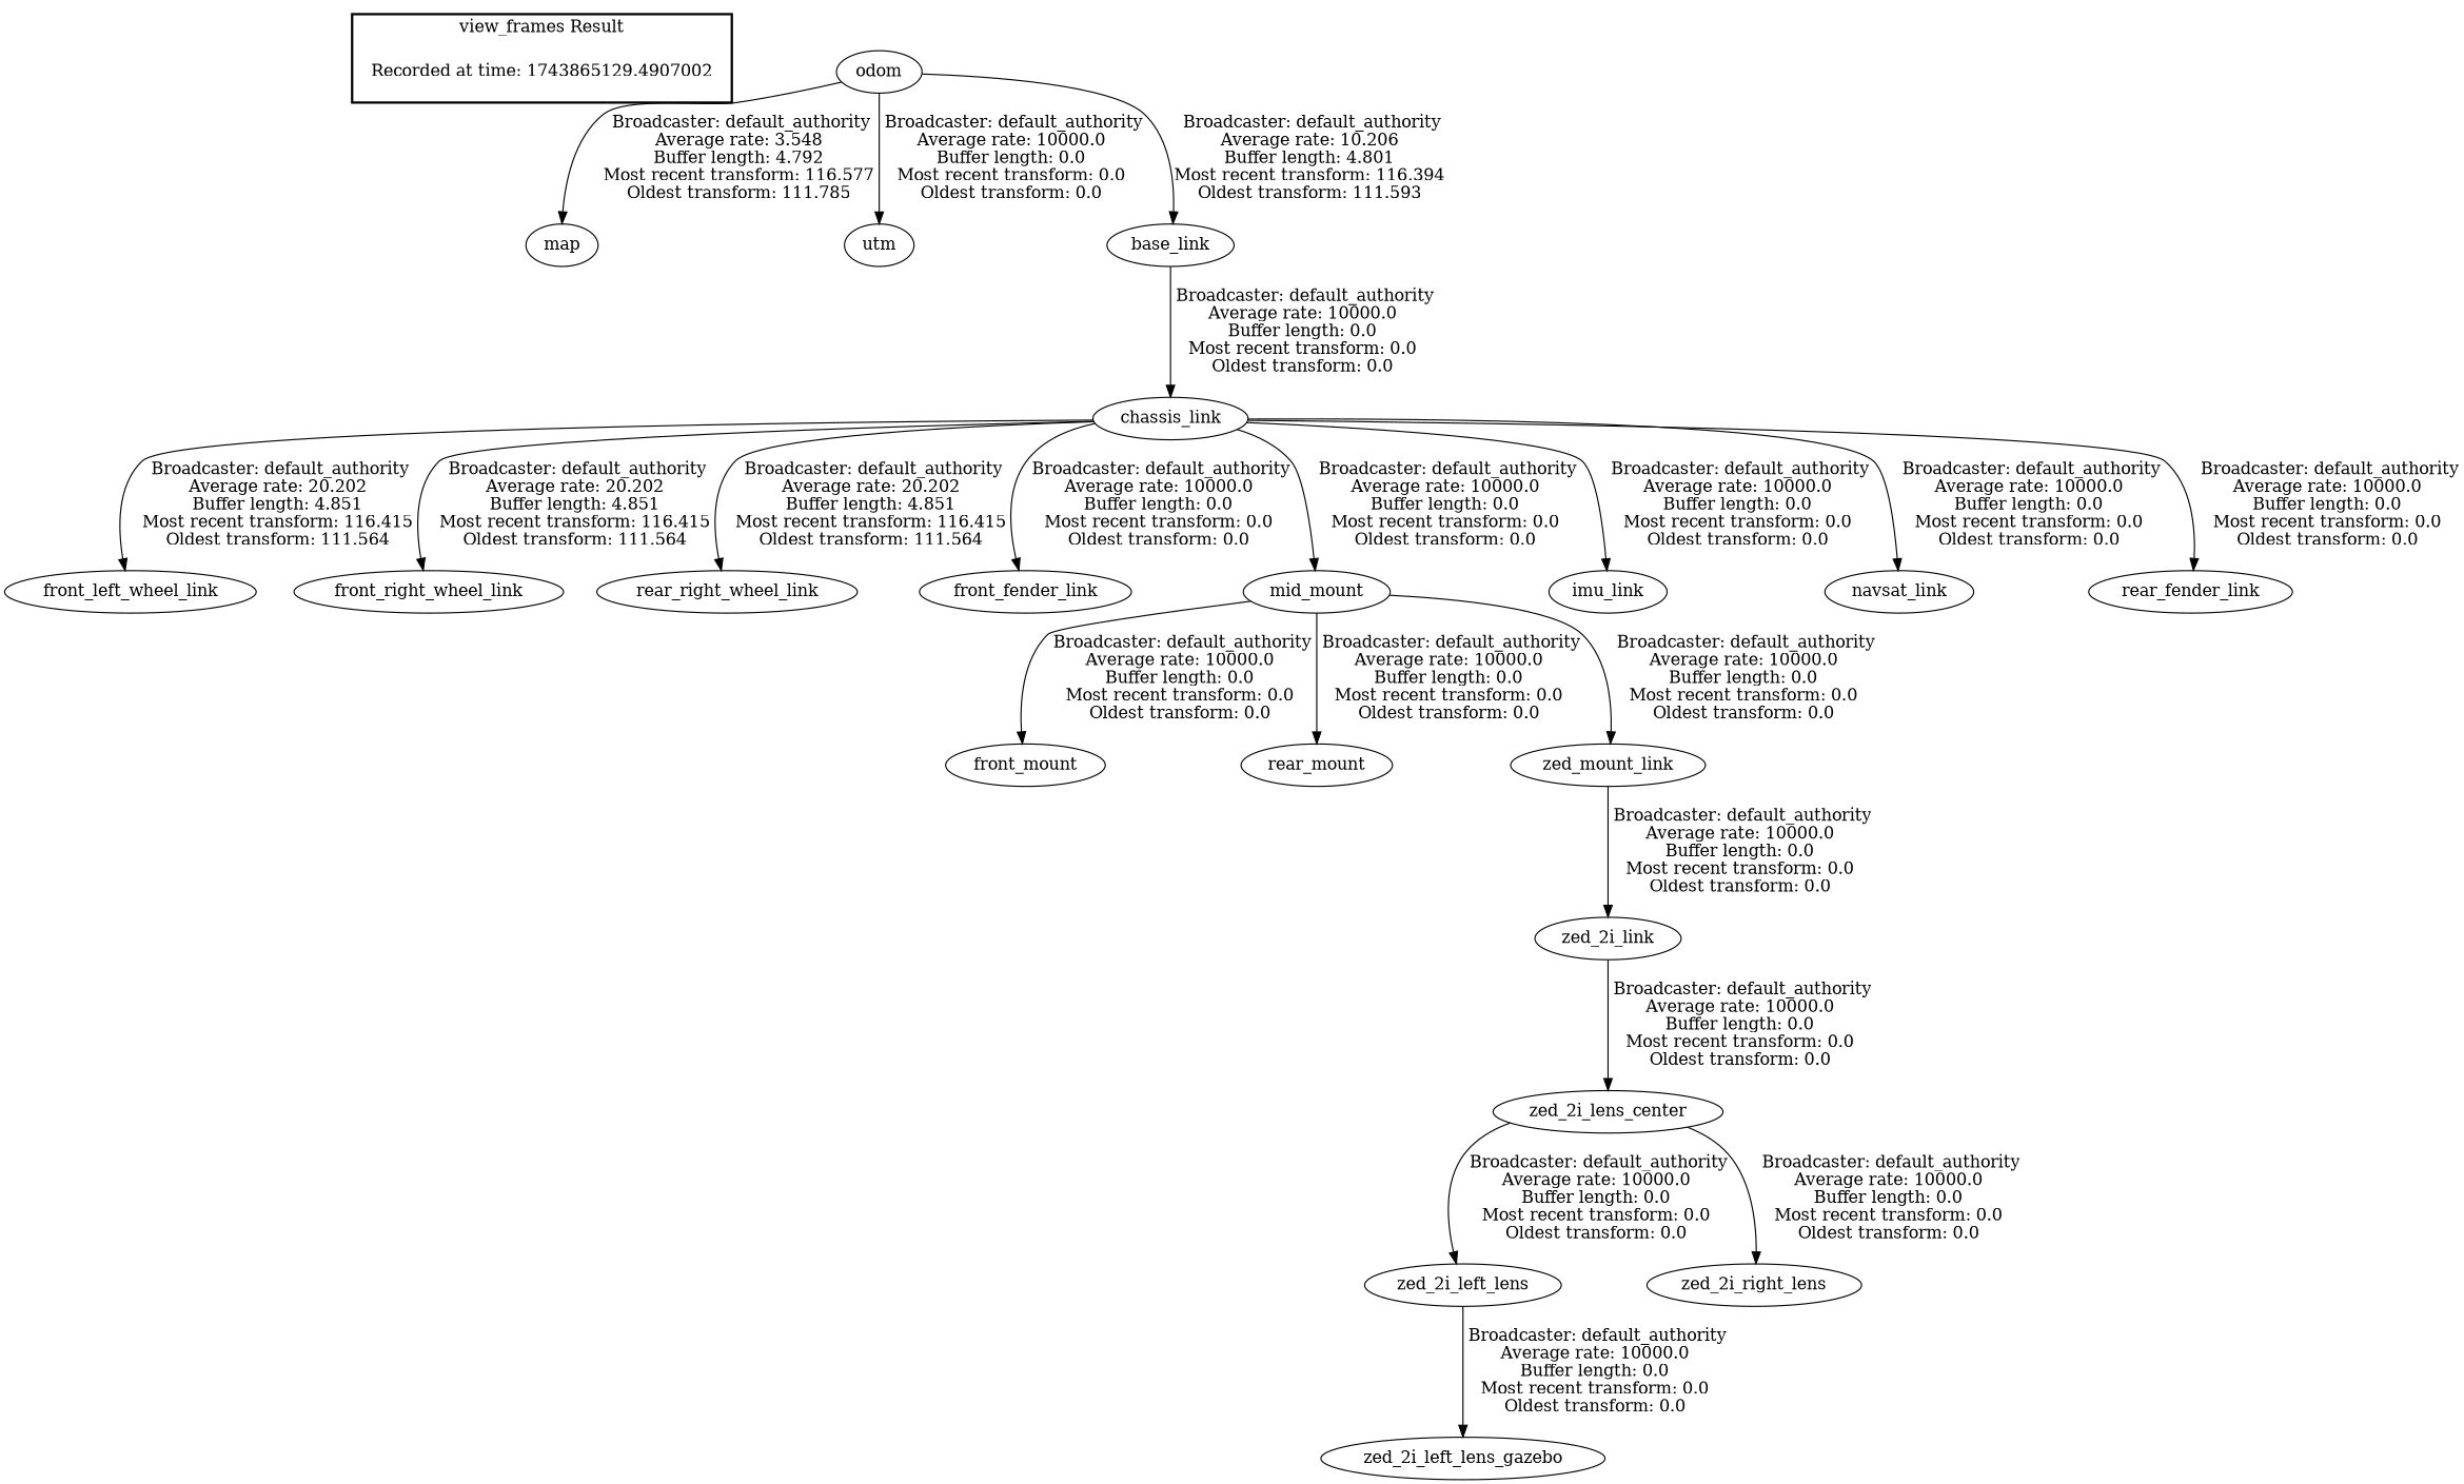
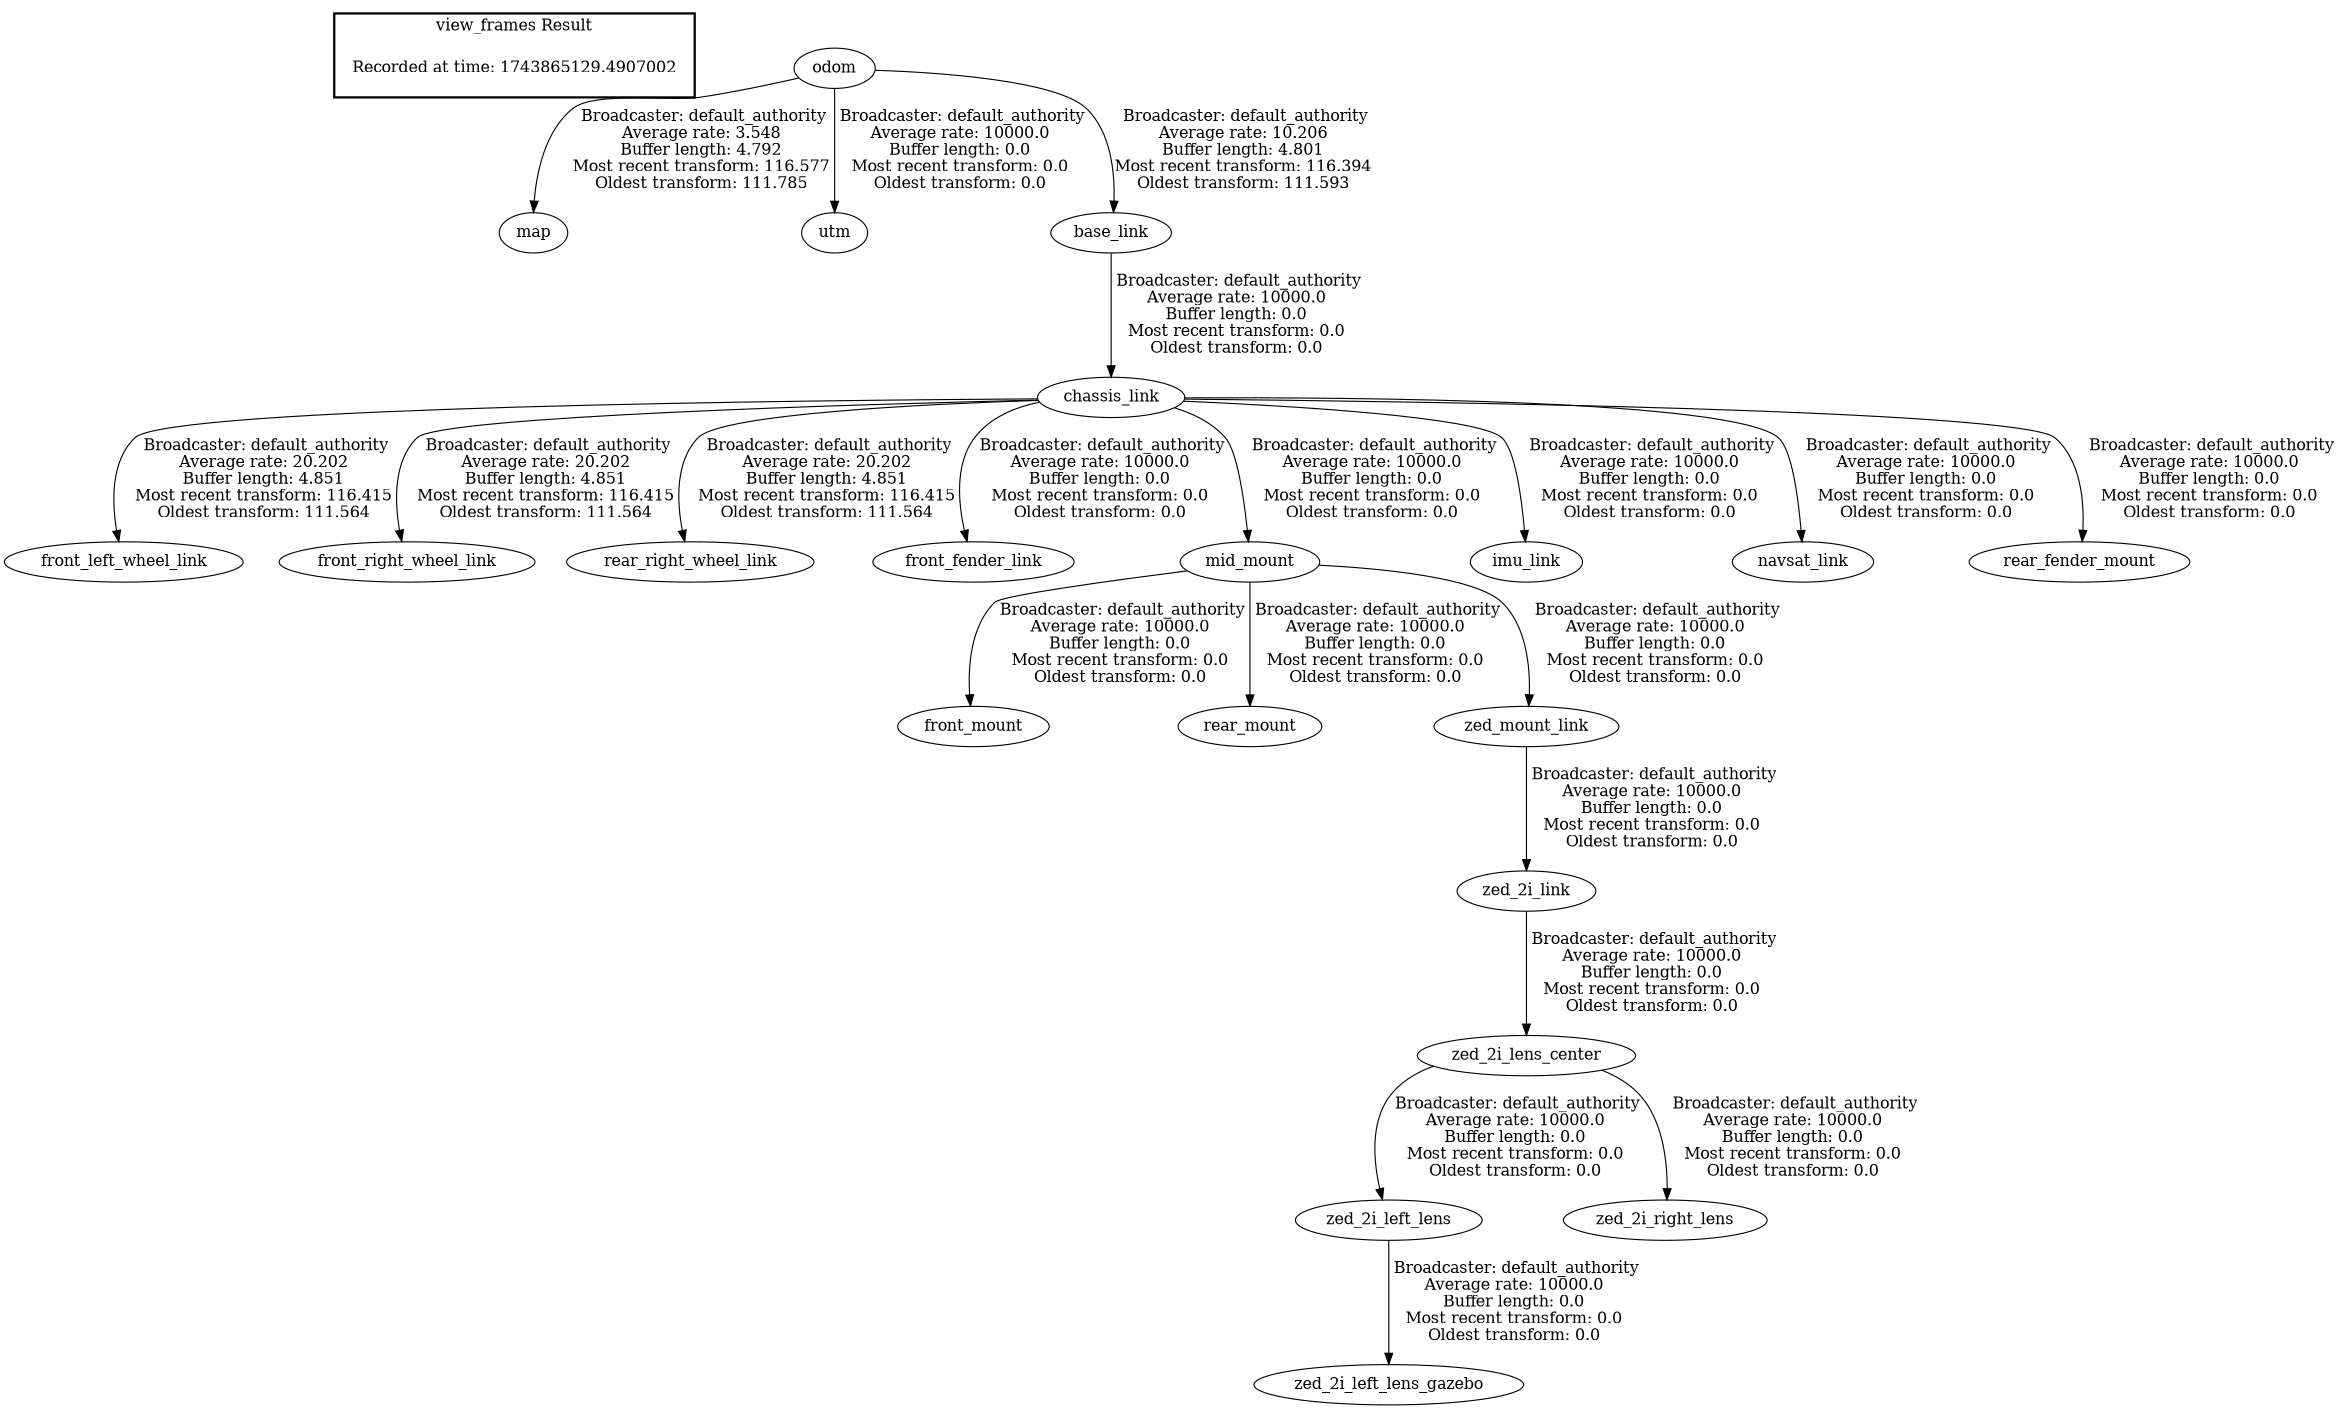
  digraph {
    "Recorded at time: 1743865129.4907002" [shape=plaintext]
    map
    odom
    utm
    base_link
    chassis_link
    front_left_wheel_link
    front_right_wheel_link
    rear_right_wheel_link
    front_fender_link
    mid_mount
    imu_link
    navsat_link
-   rear_fender_link
+   rear_fender_link [label=rear_fender_mount]
    front_mount
    rear_mount
    zed_mount_link
    zed_2i_link
    zed_2i_lens_center
    zed_2i_left_lens
    zed_2i_right_lens
    zed_2i_left_lens_gazebo
    subgraph cluster_1 {
      color=black
      label="view_frames Result"
      style=bold
      "Recorded at time: 1743865129.4907002"
    }
    "Recorded at time: 1743865129.4907002" -> map [style=invis]
    odom -> map [label=" Broadcaster: default_authority\nAverage rate: 3.548\nBuffer length: 4.792\nMost recent transform: 116.577\nOldest transform: 111.785\n"]
    odom -> utm [label=" Broadcaster: default_authority\nAverage rate: 10000.0\nBuffer length: 0.0\nMost recent transform: 0.0\nOldest transform: 0.0\n"]
    odom -> base_link [label=" Broadcaster: default_authority\nAverage rate: 10.206\nBuffer length: 4.801\nMost recent transform: 116.394\nOldest transform: 111.593\n"]
    base_link -> chassis_link [label=" Broadcaster: default_authority\nAverage rate: 10000.0\nBuffer length: 0.0\nMost recent transform: 0.0\nOldest transform: 0.0\n"]
    chassis_link -> front_left_wheel_link [label=" Broadcaster: default_authority\nAverage rate: 20.202\nBuffer length: 4.851\nMost recent transform: 116.415\nOldest transform: 111.564\n"]
    chassis_link -> front_right_wheel_link [label=" Broadcaster: default_authority\nAverage rate: 20.202\nBuffer length: 4.851\nMost recent transform: 116.415\nOldest transform: 111.564\n"]
    chassis_link -> rear_right_wheel_link [label=" Broadcaster: default_authority\nAverage rate: 20.202\nBuffer length: 4.851\nMost recent transform: 116.415\nOldest transform: 111.564\n"]
    chassis_link -> front_fender_link [label=" Broadcaster: default_authority\nAverage rate: 10000.0\nBuffer length: 0.0\nMost recent transform: 0.0\nOldest transform: 0.0\n"]
    chassis_link -> mid_mount [label=" Broadcaster: default_authority\nAverage rate: 10000.0\nBuffer length: 0.0\nMost recent transform: 0.0\nOldest transform: 0.0\n"]
    chassis_link -> imu_link [label=" Broadcaster: default_authority\nAverage rate: 10000.0\nBuffer length: 0.0\nMost recent transform: 0.0\nOldest transform: 0.0\n"]
    chassis_link -> navsat_link [label=" Broadcaster: default_authority\nAverage rate: 10000.0\nBuffer length: 0.0\nMost recent transform: 0.0\nOldest transform: 0.0\n"]
    chassis_link -> rear_fender_link [label=" Broadcaster: default_authority\nAverage rate: 10000.0\nBuffer length: 0.0\nMost recent transform: 0.0\nOldest transform: 0.0\n"]
    mid_mount -> front_mount [label=" Broadcaster: default_authority\nAverage rate: 10000.0\nBuffer length: 0.0\nMost recent transform: 0.0\nOldest transform: 0.0\n"]
    mid_mount -> rear_mount [label=" Broadcaster: default_authority\nAverage rate: 10000.0\nBuffer length: 0.0\nMost recent transform: 0.0\nOldest transform: 0.0\n"]
    mid_mount -> zed_mount_link [label=" Broadcaster: default_authority\nAverage rate: 10000.0\nBuffer length: 0.0\nMost recent transform: 0.0\nOldest transform: 0.0\n"]
    zed_mount_link -> zed_2i_link [label=" Broadcaster: default_authority\nAverage rate: 10000.0\nBuffer length: 0.0\nMost recent transform: 0.0\nOldest transform: 0.0\n"]
    zed_2i_link -> zed_2i_lens_center [label=" Broadcaster: default_authority\nAverage rate: 10000.0\nBuffer length: 0.0\nMost recent transform: 0.0\nOldest transform: 0.0\n"]
    zed_2i_lens_center -> zed_2i_left_lens [label=" Broadcaster: default_authority\nAverage rate: 10000.0\nBuffer length: 0.0\nMost recent transform: 0.0\nOldest transform: 0.0\n"]
    zed_2i_lens_center -> zed_2i_right_lens [label=" Broadcaster: default_authority\nAverage rate: 10000.0\nBuffer length: 0.0\nMost recent transform: 0.0\nOldest transform: 0.0\n"]
    zed_2i_left_lens -> zed_2i_left_lens_gazebo [label=" Broadcaster: default_authority\nAverage rate: 10000.0\nBuffer length: 0.0\nMost recent transform: 0.0\nOldest transform: 0.0\n"]
  }
